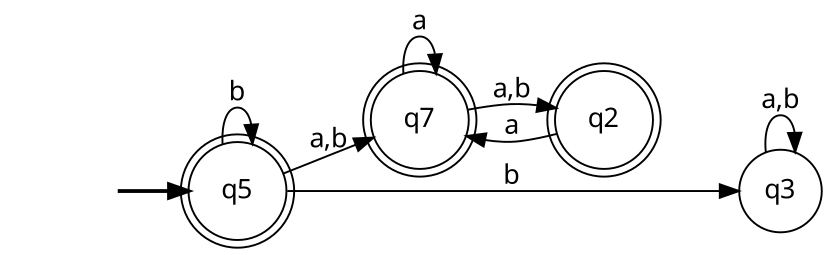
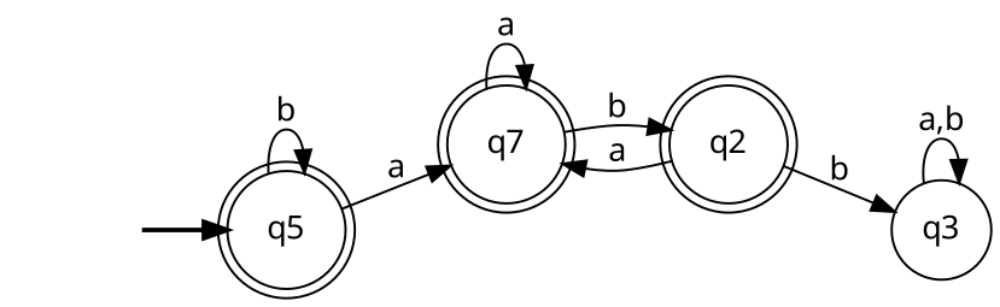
  digraph {
    fontname="Noto Sans"
    rankdir=LR
    node [fontname="Noto Sans" shape=doublecircle]
    edge [fontname="Noto Sans"]
    fake [style=invisible shape=""]
    n2 [label=q5 root=true]
    n3 [label=q7]
    q2
    q3 [shape=circle]
    fake -> n2 [style=bold]
    n2 -> n2 [label=b]
-   n2 -> n3 [label="a,b"]
+   n2 -> n3 [label=a]
    n3 -> n3 [label=a]
-   n3 -> q2 [label="a,b"]
+   n3 -> q2 [label=b]
    q2 -> n3 [label=a]
-   n2 -> q3 [label=b]
+   q2 -> q3 [label=b]
    q3 -> q3 [label="a,b"]
  }
